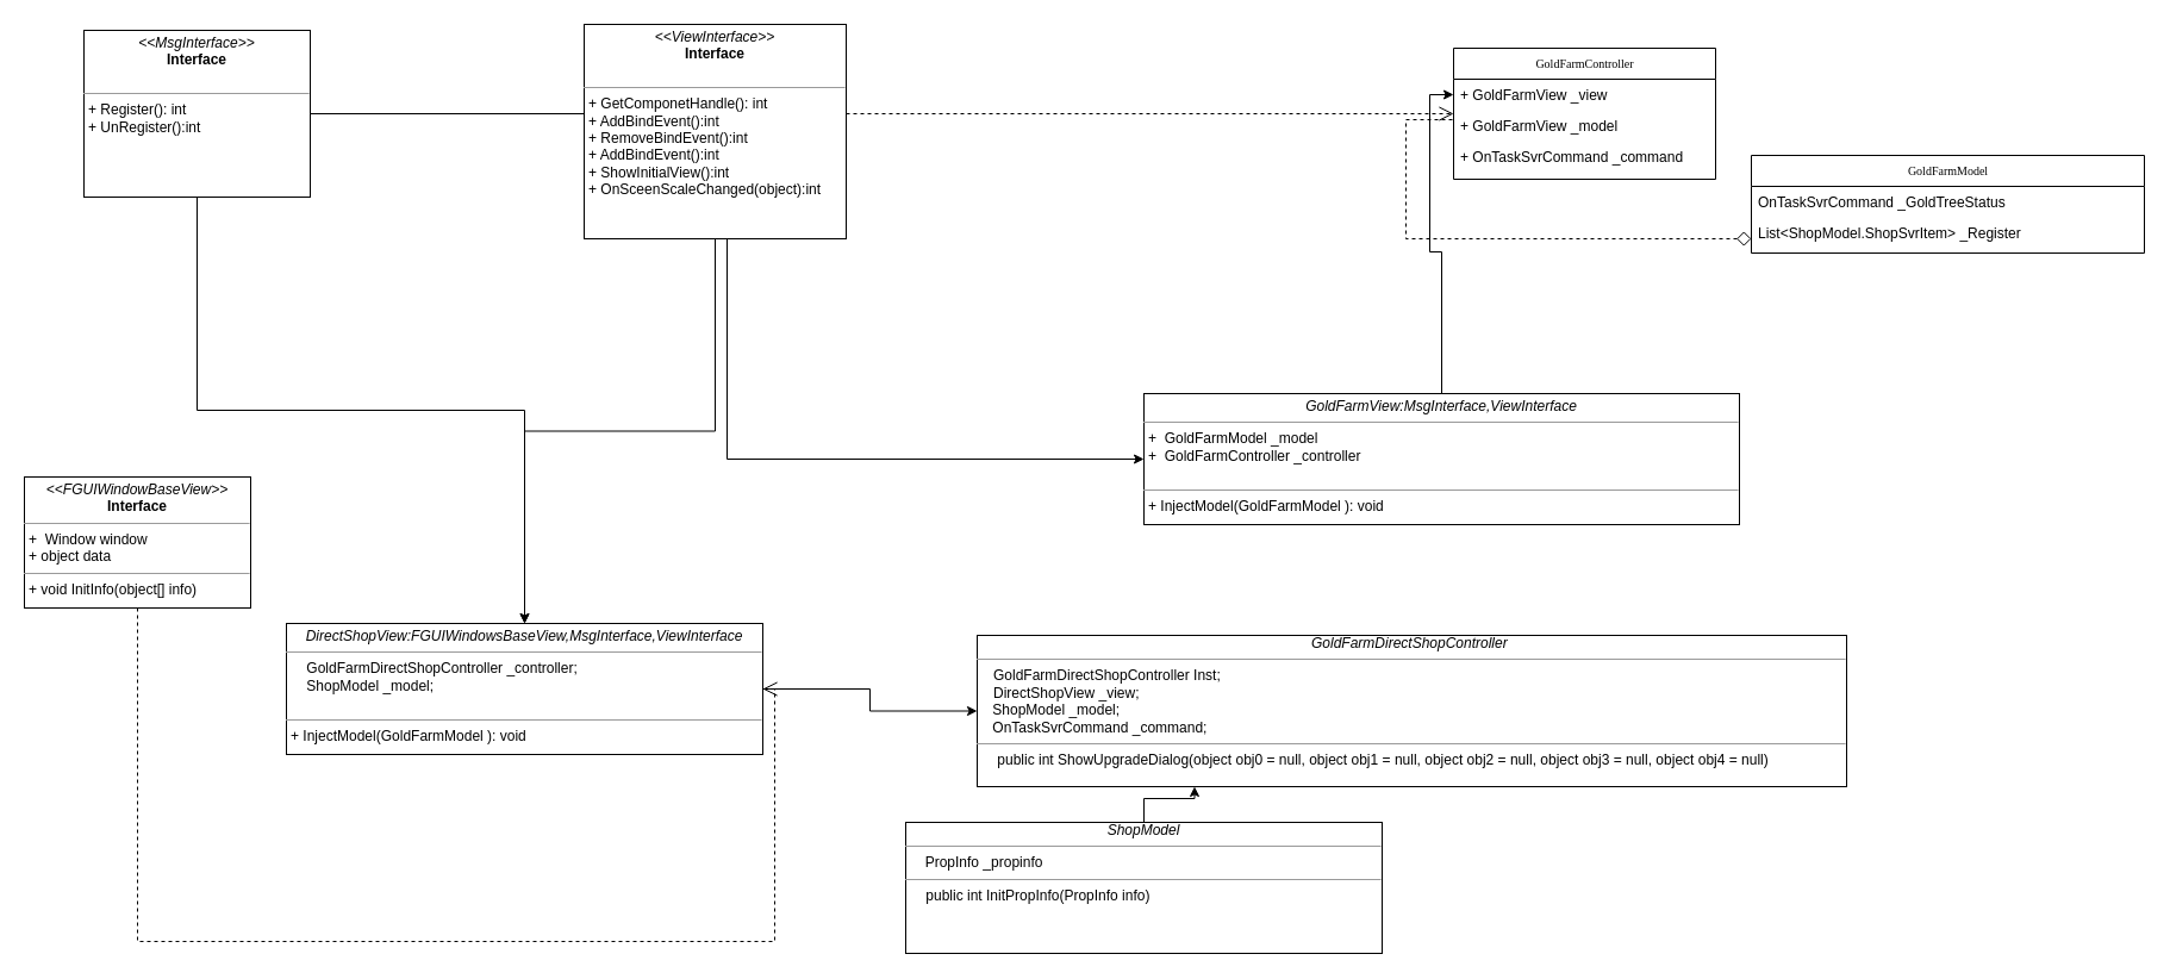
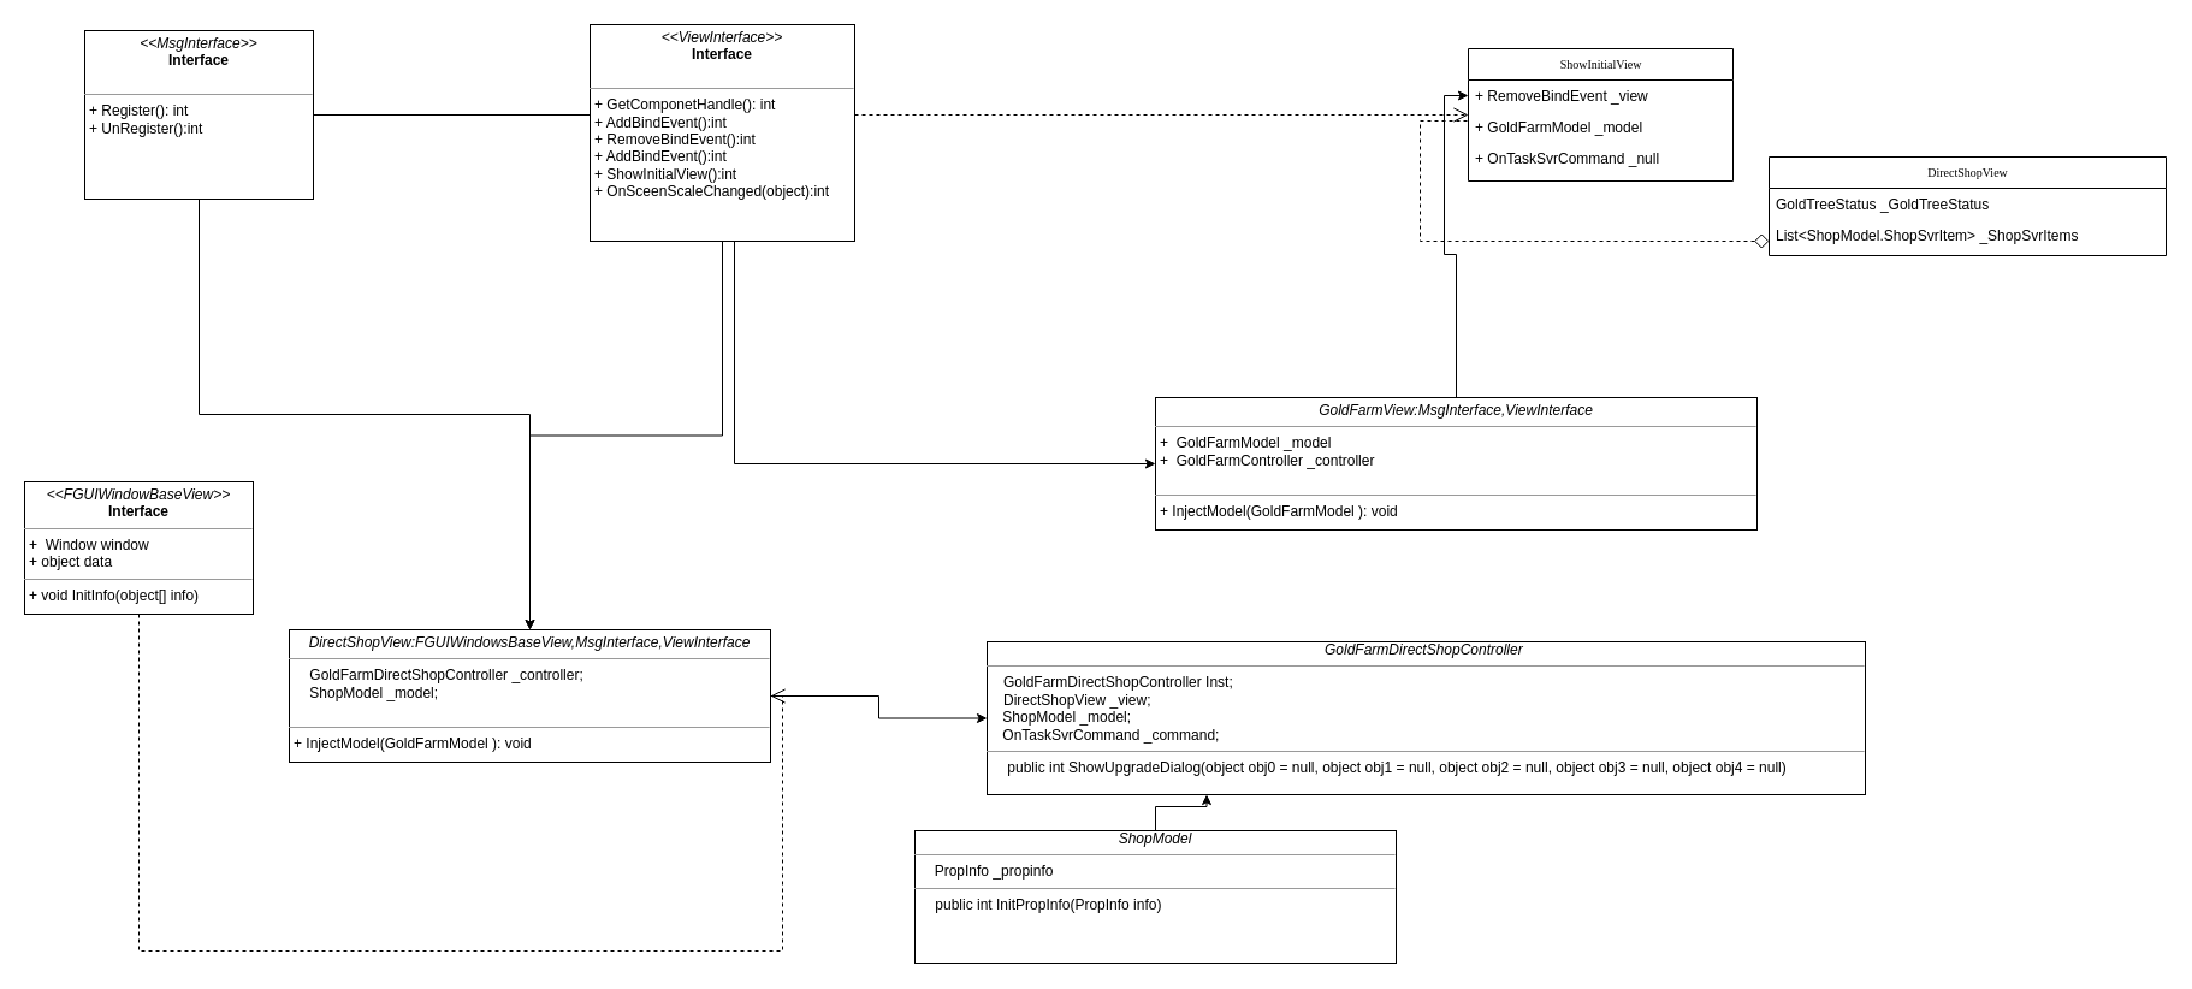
  <mxCell id="0" />
  <mxCell id="1" parent="0" />
- <mxCell id="2" value="GoldFarmController" style="swimlane;html=1;fontStyle=0;childLayout=stackLayout;horizontal=1;startSize=26;fillColor=none;horizontalStack=0;resizeParent=1;resizeLast=0;collapsible=1;marginBottom=0;swimlaneFillColor=#ffffff;rounded=0;shadow=0;comic=0;labelBackgroundColor=none;strokeWidth=1;fontFamily=Verdana;fontSize=10;align=center;" parent="1" vertex="1"><mxGeometry x="1220" y="40" width="220" height="110" as="geometry" /></mxCell>
- <mxCell id="3" value="+&amp;nbsp;GoldFarmView _view" style="text;html=1;strokeColor=none;fillColor=none;align=left;verticalAlign=top;spacingLeft=4;spacingRight=4;whiteSpace=wrap;overflow=hidden;rotatable=0;points=[[0,0.5],[1,0.5]];portConstraint=eastwest;" parent="2" vertex="1"><mxGeometry y="26" width="220" height="26" as="geometry" /></mxCell>
- <mxCell id="4" value="+ GoldFarmView _model" style="text;html=1;strokeColor=none;fillColor=none;align=left;verticalAlign=top;spacingLeft=4;spacingRight=4;whiteSpace=wrap;overflow=hidden;rotatable=0;points=[[0,0.5],[1,0.5]];portConstraint=eastwest;" parent="2" vertex="1"><mxGeometry y="52" width="220" height="26" as="geometry" /></mxCell>
- <mxCell id="5" value="+&amp;nbsp;OnTaskSvrCommand _command" style="text;html=1;strokeColor=none;fillColor=none;align=left;verticalAlign=top;spacingLeft=4;spacingRight=4;whiteSpace=wrap;overflow=hidden;rotatable=0;points=[[0,0.5],[1,0.5]];portConstraint=eastwest;" parent="2" vertex="1"><mxGeometry y="78" width="220" height="26" as="geometry" /></mxCell>
- <mxCell id="6" value="GoldFarmModel" style="swimlane;html=1;fontStyle=0;childLayout=stackLayout;horizontal=1;startSize=26;fillColor=none;horizontalStack=0;resizeParent=1;resizeLast=0;collapsible=1;marginBottom=0;swimlaneFillColor=#ffffff;rounded=0;shadow=0;comic=0;labelBackgroundColor=none;strokeWidth=1;fontFamily=Verdana;fontSize=10;align=center;" parent="1" vertex="1"><mxGeometry x="1470" y="130" width="330" height="82" as="geometry" /></mxCell>
- <mxCell id="7" value="OnTaskSvrCommand _GoldTreeStatus" style="text;html=1;strokeColor=none;fillColor=none;align=left;verticalAlign=top;spacingLeft=4;spacingRight=4;whiteSpace=wrap;overflow=hidden;rotatable=0;points=[[0,0.5],[1,0.5]];portConstraint=eastwest;" parent="6" vertex="1"><mxGeometry y="26" width="330" height="26" as="geometry" /></mxCell>
- <mxCell id="8" value="List&amp;lt;ShopModel.ShopSvrItem&amp;gt; _Register" style="text;html=1;strokeColor=none;fillColor=none;align=left;verticalAlign=top;spacingLeft=4;spacingRight=4;whiteSpace=wrap;overflow=hidden;rotatable=0;points=[[0,0.5],[1,0.5]];portConstraint=eastwest;" parent="6" vertex="1"><mxGeometry y="52" width="330" height="26" as="geometry" /></mxCell>
+ <mxCell id="2" value="ShowInitialView" style="swimlane;html=1;fontStyle=0;childLayout=stackLayout;horizontal=1;startSize=26;fillColor=none;horizontalStack=0;resizeParent=1;resizeLast=0;collapsible=1;marginBottom=0;swimlaneFillColor=#ffffff;rounded=0;shadow=0;comic=0;labelBackgroundColor=none;strokeWidth=1;fontFamily=Verdana;fontSize=10;align=center;" parent="1" vertex="1"><mxGeometry x="1220" y="40" width="220" height="110" as="geometry" /></mxCell>
+ <mxCell id="3" value="+&amp;nbsp;RemoveBindEvent _view" style="text;html=1;strokeColor=none;fillColor=none;align=left;verticalAlign=top;spacingLeft=4;spacingRight=4;whiteSpace=wrap;overflow=hidden;rotatable=0;points=[[0,0.5],[1,0.5]];portConstraint=eastwest;" parent="2" vertex="1"><mxGeometry y="26" width="220" height="26" as="geometry" /></mxCell>
+ <mxCell id="4" value="+ GoldFarmModel _model" style="text;html=1;strokeColor=none;fillColor=none;align=left;verticalAlign=top;spacingLeft=4;spacingRight=4;whiteSpace=wrap;overflow=hidden;rotatable=0;points=[[0,0.5],[1,0.5]];portConstraint=eastwest;" parent="2" vertex="1"><mxGeometry y="52" width="220" height="26" as="geometry" /></mxCell>
+ <mxCell id="5" value="+&amp;nbsp;OnTaskSvrCommand _null" style="text;html=1;strokeColor=none;fillColor=none;align=left;verticalAlign=top;spacingLeft=4;spacingRight=4;whiteSpace=wrap;overflow=hidden;rotatable=0;points=[[0,0.5],[1,0.5]];portConstraint=eastwest;" parent="2" vertex="1"><mxGeometry y="78" width="220" height="26" as="geometry" /></mxCell>
+ <mxCell id="6" value="DirectShopView" style="swimlane;html=1;fontStyle=0;childLayout=stackLayout;horizontal=1;startSize=26;fillColor=none;horizontalStack=0;resizeParent=1;resizeLast=0;collapsible=1;marginBottom=0;swimlaneFillColor=#ffffff;rounded=0;shadow=0;comic=0;labelBackgroundColor=none;strokeWidth=1;fontFamily=Verdana;fontSize=10;align=center;" parent="1" vertex="1"><mxGeometry x="1470" y="130" width="330" height="82" as="geometry" /></mxCell>
+ <mxCell id="7" value="GoldTreeStatus _GoldTreeStatus" style="text;html=1;strokeColor=none;fillColor=none;align=left;verticalAlign=top;spacingLeft=4;spacingRight=4;whiteSpace=wrap;overflow=hidden;rotatable=0;points=[[0,0.5],[1,0.5]];portConstraint=eastwest;" parent="6" vertex="1"><mxGeometry y="26" width="330" height="26" as="geometry" /></mxCell>
+ <mxCell id="8" value="List&amp;lt;ShopModel.ShopSvrItem&amp;gt; _ShopSvrItems" style="text;html=1;strokeColor=none;fillColor=none;align=left;verticalAlign=top;spacingLeft=4;spacingRight=4;whiteSpace=wrap;overflow=hidden;rotatable=0;points=[[0,0.5],[1,0.5]];portConstraint=eastwest;" parent="6" vertex="1"><mxGeometry y="52" width="330" height="26" as="geometry" /></mxCell>
  <mxCell id="9" style="edgeStyle=orthogonalEdgeStyle;rounded=0;html=1;dashed=1;labelBackgroundColor=none;startFill=0;endArrow=open;endFill=0;endSize=10;fontFamily=Verdana;fontSize=10;" parent="1" source="10" target="21" edge="1"><mxGeometry relative="1" as="geometry"><Array as="points"><mxPoint x="115" y="790" /><mxPoint x="650" y="790" /></Array><mxPoint x="425" y="599" as="targetPoint" /></mxGeometry></mxCell>
  <mxCell id="10" value="&lt;p style=&quot;margin: 0px ; margin-top: 4px ; text-align: center&quot;&gt;&lt;i&gt;&amp;lt;&amp;lt;FGUIWindowBaseView&amp;gt;&amp;gt;&lt;/i&gt;&lt;br&gt;&lt;b&gt;Interface&lt;/b&gt;&lt;/p&gt;&lt;hr size=&quot;1&quot;&gt;&lt;p style=&quot;margin: 0px ; margin-left: 4px&quot;&gt;+&amp;nbsp; Window window&lt;br&gt;+ object data&lt;/p&gt;&lt;hr size=&quot;1&quot;&gt;&lt;p style=&quot;margin: 0px ; margin-left: 4px&quot;&gt;+ void InitInfo(object[] info)&lt;br&gt;&lt;br&gt;&lt;/p&gt;" style="verticalAlign=top;align=left;overflow=fill;fontSize=12;fontFamily=Helvetica;html=1;rounded=0;shadow=0;comic=0;labelBackgroundColor=none;strokeWidth=1" parent="1" vertex="1"><mxGeometry x="20" y="400" width="190" height="110" as="geometry" /></mxCell>
  <mxCell id="11" style="edgeStyle=orthogonalEdgeStyle;rounded=0;html=1;labelBackgroundColor=none;startFill=0;endArrow=open;endFill=0;endSize=10;fontFamily=Verdana;fontSize=10;dashed=1;" parent="1" source="14" target="2" edge="1"><mxGeometry relative="1" as="geometry" /></mxCell>
  <mxCell id="12" style="edgeStyle=orthogonalEdgeStyle;rounded=0;orthogonalLoop=1;jettySize=auto;html=1;entryX=0;entryY=0.5;entryDx=0;entryDy=0;" edge="1" parent="1" source="14" target="17"><mxGeometry relative="1" as="geometry" /></mxCell>
  <mxCell id="13" style="edgeStyle=orthogonalEdgeStyle;rounded=0;orthogonalLoop=1;jettySize=auto;html=1;entryX=0.5;entryY=0;entryDx=0;entryDy=0;" edge="1" parent="1" source="14" target="21"><mxGeometry relative="1" as="geometry"><mxPoint x="465" y="560" as="targetPoint" /></mxGeometry></mxCell>
  <mxCell id="14" value="&lt;p style=&quot;margin: 0px ; margin-top: 4px ; text-align: center&quot;&gt;&lt;i&gt;&amp;lt;&amp;lt;MsgInterface&amp;gt;&amp;gt;&lt;/i&gt;&lt;br&gt;&lt;b&gt;Interface&lt;/b&gt;&lt;/p&gt;&lt;p style=&quot;margin: 0px ; margin-left: 4px&quot;&gt;&lt;br&gt;&lt;/p&gt;&lt;hr size=&quot;1&quot;&gt;&lt;p style=&quot;margin: 0px ; margin-left: 4px&quot;&gt;+ Register():&amp;nbsp;int&lt;br&gt;+ UnRegister():int&lt;/p&gt;" style="verticalAlign=top;align=left;overflow=fill;fontSize=12;fontFamily=Helvetica;html=1;rounded=0;shadow=0;comic=0;labelBackgroundColor=none;strokeWidth=1" parent="1" vertex="1"><mxGeometry x="70" y="25" width="190" height="140" as="geometry" /></mxCell>
  <mxCell id="15" style="edgeStyle=orthogonalEdgeStyle;rounded=0;html=1;dashed=1;labelBackgroundColor=none;startFill=0;endArrow=diamond;endFill=0;endSize=10;fontFamily=Verdana;fontSize=10;exitX=0;exitY=0.5;exitDx=0;exitDy=0;" parent="1" source="4" target="6" edge="1"><mxGeometry relative="1" as="geometry"><Array as="points"><mxPoint x="1220" y="100" /><mxPoint x="1180" y="100" /><mxPoint x="1180" y="200" /></Array><mxPoint x="250" y="580" as="sourcePoint" /></mxGeometry></mxCell>
  <mxCell id="16" style="edgeStyle=orthogonalEdgeStyle;rounded=0;orthogonalLoop=1;jettySize=auto;html=1;entryX=0;entryY=0.5;entryDx=0;entryDy=0;" edge="1" parent="1" source="17" target="3"><mxGeometry relative="1" as="geometry" /></mxCell>
  <mxCell id="17" value="&lt;p style=&quot;margin: 0px ; margin-top: 4px ; text-align: center&quot;&gt;&lt;i&gt;GoldFarmView:MsgInterface,ViewInterface&lt;/i&gt;&lt;br&gt;&lt;/p&gt;&lt;hr size=&quot;1&quot;&gt;&lt;p style=&quot;margin: 0px ; margin-left: 4px&quot;&gt;+&amp;nbsp;&lt;span&gt;&amp;nbsp;GoldFarmModel _model&lt;/span&gt;&lt;br&gt;+&amp;nbsp; GoldFarmController _controller&lt;/p&gt;&lt;br&gt;&lt;hr size=&quot;1&quot;&gt;&lt;p style=&quot;margin: 0px ; margin-left: 4px&quot;&gt;+ InjectModel(GoldFarmModel&amp;nbsp;): void&lt;br&gt;&lt;/p&gt;" style="verticalAlign=top;align=left;overflow=fill;fontSize=12;fontFamily=Helvetica;html=1;rounded=0;shadow=0;comic=0;labelBackgroundColor=none;strokeWidth=1" vertex="1" parent="1"><mxGeometry x="960" y="330" width="500" height="110" as="geometry" /></mxCell>
  <mxCell id="18" style="edgeStyle=orthogonalEdgeStyle;rounded=0;orthogonalLoop=1;jettySize=auto;html=1;entryX=0.5;entryY=0;entryDx=0;entryDy=0;" edge="1" parent="1" source="19" target="21"><mxGeometry relative="1" as="geometry"><mxPoint x="505" y="560" as="targetPoint" /></mxGeometry></mxCell>
  <mxCell id="19" value="&lt;p style=&quot;margin: 0px ; margin-top: 4px ; text-align: center&quot;&gt;&lt;i&gt;&amp;lt;&amp;lt;&lt;/i&gt;&lt;i&gt;ViewInterface&lt;/i&gt;&lt;i&gt;&amp;gt;&amp;gt;&lt;/i&gt;&lt;br&gt;&lt;b&gt;Interface&lt;/b&gt;&lt;/p&gt;&lt;p style=&quot;margin: 0px ; margin-left: 4px&quot;&gt;&lt;br&gt;&lt;/p&gt;&lt;hr size=&quot;1&quot;&gt;&lt;p style=&quot;margin: 0px ; margin-left: 4px&quot;&gt;+ GetComponetHandle():&amp;nbsp;int&lt;br&gt;+ AddBindEvent():int&lt;br&gt;&lt;/p&gt;&lt;p style=&quot;margin: 0px ; margin-left: 4px&quot;&gt;+ RemoveBindEvent():int&lt;br&gt;&lt;/p&gt;&lt;p style=&quot;margin: 0px ; margin-left: 4px&quot;&gt;+ AddBindEvent():int&lt;br&gt;&lt;/p&gt;&lt;p style=&quot;margin: 0px ; margin-left: 4px&quot;&gt;+ ShowInitialView():int&lt;br&gt;&lt;/p&gt;&lt;p style=&quot;margin: 0px ; margin-left: 4px&quot;&gt;+ OnSceenScaleChanged(object):int&lt;br&gt;&lt;/p&gt;" style="verticalAlign=top;align=left;overflow=fill;fontSize=12;fontFamily=Helvetica;html=1;rounded=0;shadow=0;comic=0;labelBackgroundColor=none;strokeWidth=1" vertex="1" parent="1"><mxGeometry x="490" width="220" height="180" as="geometry" y="20" /></mxCell>
  <mxCell id="20" style="edgeStyle=orthogonalEdgeStyle;rounded=0;orthogonalLoop=1;jettySize=auto;html=1;" edge="1" parent="1" source="21" target="22"><mxGeometry relative="1" as="geometry" /></mxCell>
  <mxCell id="21" value="&lt;p style=&quot;margin: 0px ; margin-top: 4px ; text-align: center&quot;&gt;&lt;i&gt;DirectShopView:FGUIWindowsBaseView,MsgInterface,ViewInterface&lt;/i&gt;&lt;br&gt;&lt;/p&gt;&lt;hr size=&quot;1&quot;&gt;&lt;p style=&quot;margin: 0px ; margin-left: 4px&quot;&gt;&amp;nbsp; &amp;nbsp; GoldFarmDirectShopController _controller;&lt;/p&gt;&lt;p style=&quot;margin: 0px ; margin-left: 4px&quot;&gt;&lt;/p&gt;&lt;p style=&quot;margin: 0px ; margin-left: 4px&quot;&gt;&amp;nbsp; &amp;nbsp; ShopModel _model;&lt;/p&gt;&lt;div&gt;&lt;br&gt;&lt;/div&gt;&lt;hr size=&quot;1&quot;&gt;&lt;p style=&quot;margin: 0px ; margin-left: 4px&quot;&gt;+ InjectModel(GoldFarmModel&amp;nbsp;): void&lt;br&gt;&lt;/p&gt;" style="verticalAlign=top;align=left;overflow=fill;fontSize=12;fontFamily=Helvetica;html=1;rounded=0;shadow=0;comic=0;labelBackgroundColor=none;strokeWidth=1" vertex="1" parent="1"><mxGeometry x="240" y="523" width="400" height="110" as="geometry" /></mxCell>
  <mxCell id="22" value="&lt;div style=&quot;text-align: center&quot;&gt;&lt;span&gt;&lt;i&gt;GoldFarmDirectShopController&amp;nbsp;&lt;/i&gt;&lt;/span&gt;&lt;/div&gt;&lt;hr size=&quot;1&quot;&gt;&lt;p style=&quot;margin: 0px ; margin-left: 4px&quot;&gt;&amp;nbsp; &amp;nbsp;GoldFarmDirectShopController Inst;&lt;/p&gt;&lt;p style=&quot;margin: 0px ; margin-left: 4px&quot;&gt;&amp;nbsp; &amp;nbsp;DirectShopView _view;&lt;/p&gt;&lt;div&gt;&lt;div&gt;&amp;nbsp; &amp;nbsp; ShopModel _model;&lt;/div&gt;&lt;/div&gt;&lt;div&gt;&amp;nbsp; &amp;nbsp; OnTaskSvrCommand _command;&lt;br&gt;&lt;/div&gt;&lt;hr size=&quot;1&quot;&gt;&lt;p style=&quot;margin: 0px ; margin-left: 4px&quot;&gt;&amp;nbsp; &amp;nbsp; public int ShowUpgradeDialog(object obj0 = null, object obj1 = null, object obj2 = null, object obj3 = null, object obj4 = null)&lt;/p&gt;&lt;div&gt;&lt;br&gt;&lt;/div&gt;" style="verticalAlign=top;align=left;overflow=fill;fontSize=12;fontFamily=Helvetica;html=1;rounded=0;shadow=0;comic=0;labelBackgroundColor=none;strokeWidth=1" vertex="1" parent="1"><mxGeometry x="820" y="533" width="730" height="127" as="geometry" /></mxCell>
  <mxCell id="23" style="edgeStyle=orthogonalEdgeStyle;rounded=0;orthogonalLoop=1;jettySize=auto;html=1;entryX=0.25;entryY=1;entryDx=0;entryDy=0;" edge="1" parent="1" source="24" target="22"><mxGeometry relative="1" as="geometry" /></mxCell>
  <mxCell id="24" value="&lt;div style=&quot;text-align: center&quot;&gt;&lt;span&gt;&lt;i&gt;ShopModel&lt;/i&gt;&lt;/span&gt;&lt;/div&gt;&lt;hr size=&quot;1&quot;&gt;&amp;nbsp; &amp;nbsp; &amp;nbsp;PropInfo _propinfo&lt;br&gt;&lt;hr size=&quot;1&quot;&gt;&lt;p style=&quot;margin: 0px ; margin-left: 4px&quot;&gt;&amp;nbsp; &amp;nbsp; public int InitPropInfo(PropInfo info)&lt;/p&gt;" style="verticalAlign=top;align=left;overflow=fill;fontSize=12;fontFamily=Helvetica;html=1;rounded=0;shadow=0;comic=0;labelBackgroundColor=none;strokeWidth=1" vertex="1" parent="1"><mxGeometry x="760" y="690" width="400" height="110" as="geometry" /></mxCell>
